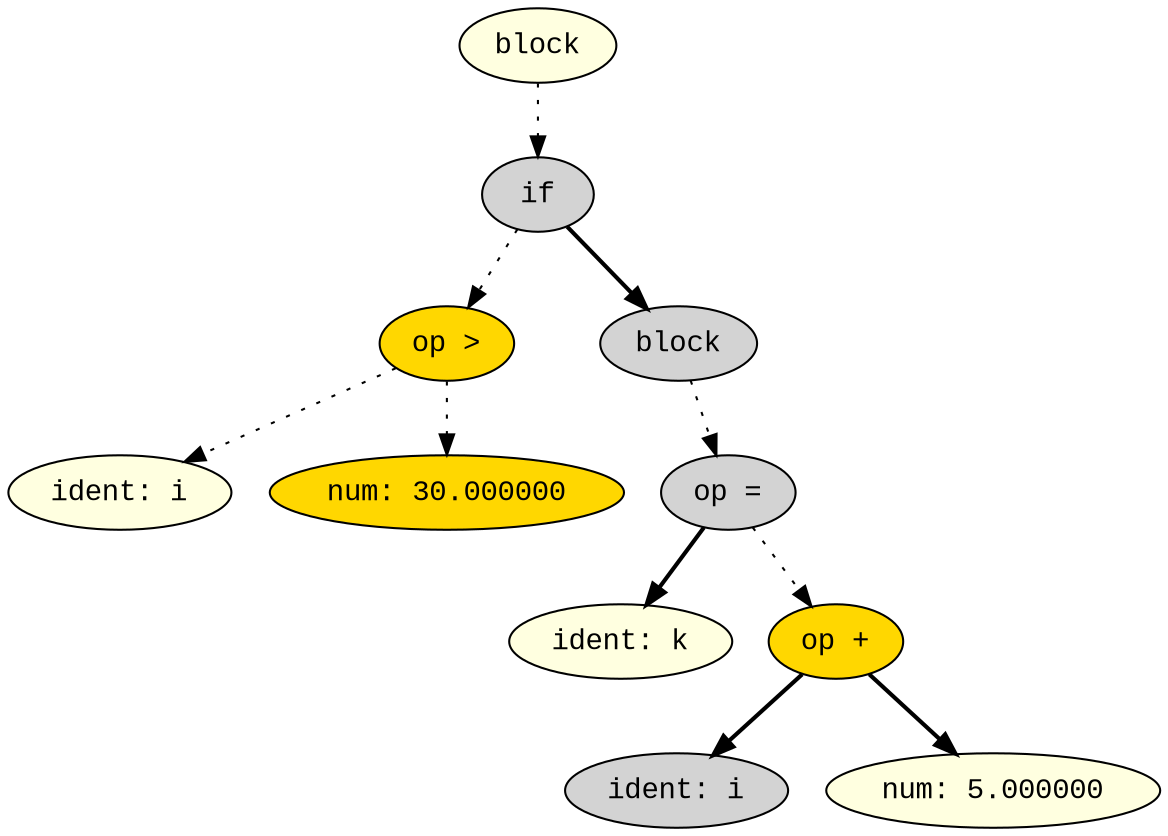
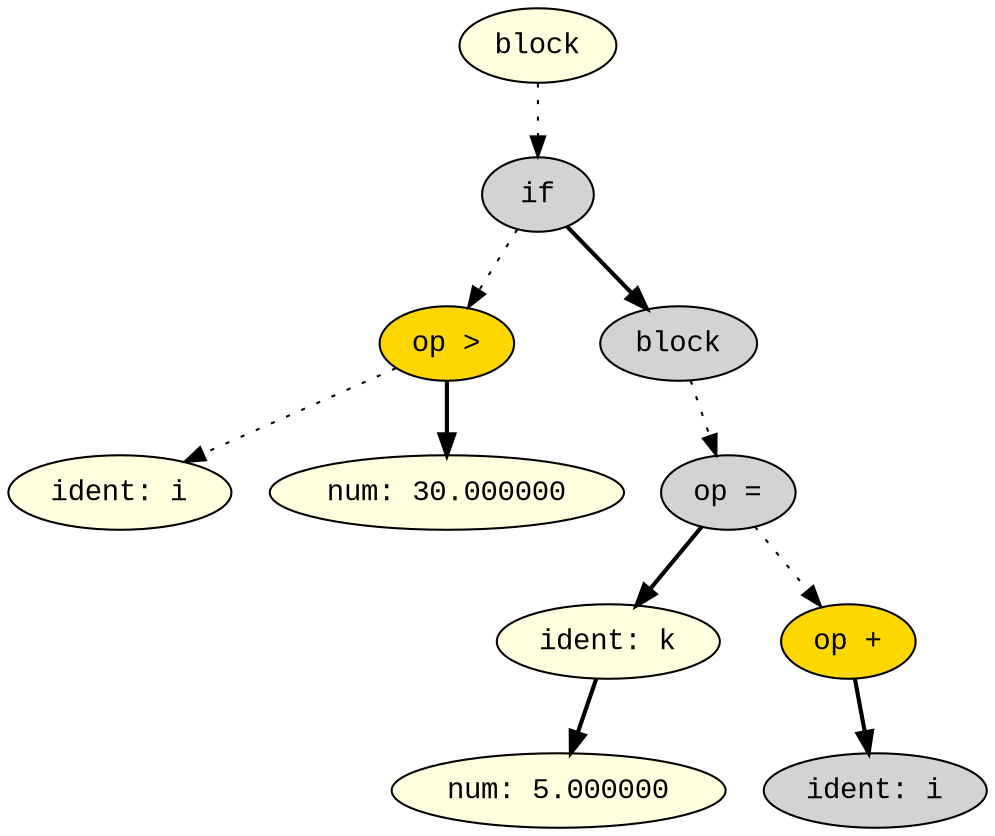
  digraph {
    fontname="Liberation Mono"
    node [fillcolor=lightyellow fontname="Liberation Mono" style=filled]
    edge [fontname="Liberation Mono" style=dotted]
    n1 [label=block]
    n2 [fillcolor=lightgrey label=if]
    n3 [fillcolor=gold label="op >"]
    n4 [fillcolor=lightgrey label=block]
    n5 [label="ident: i"]
-   n6 [fillcolor=gold label="num: 30.000000"]
+   n6 [label="num: 30.000000"]
    n7 [fillcolor=lightgrey label="op ="]
    n8 [label="ident: k"]
    n9 [fillcolor=gold label="op +"]
    n10 [fillcolor=lightgrey label="ident: i"]
    n11 [label="num: 5.000000"]
    n1 -> n2
    n2 -> n3
    n2 -> n4 [style=bold]
    n3 -> n5
-   n3 -> n6
+   n3 -> n6 [style=bold]
    n4 -> n7
    n7 -> n8 [style=bold]
    n7 -> n9
    n9 -> n10 [style=bold]
-   n9 -> n11 [style=bold]
+   n8 -> n11 [style=bold]
  }
